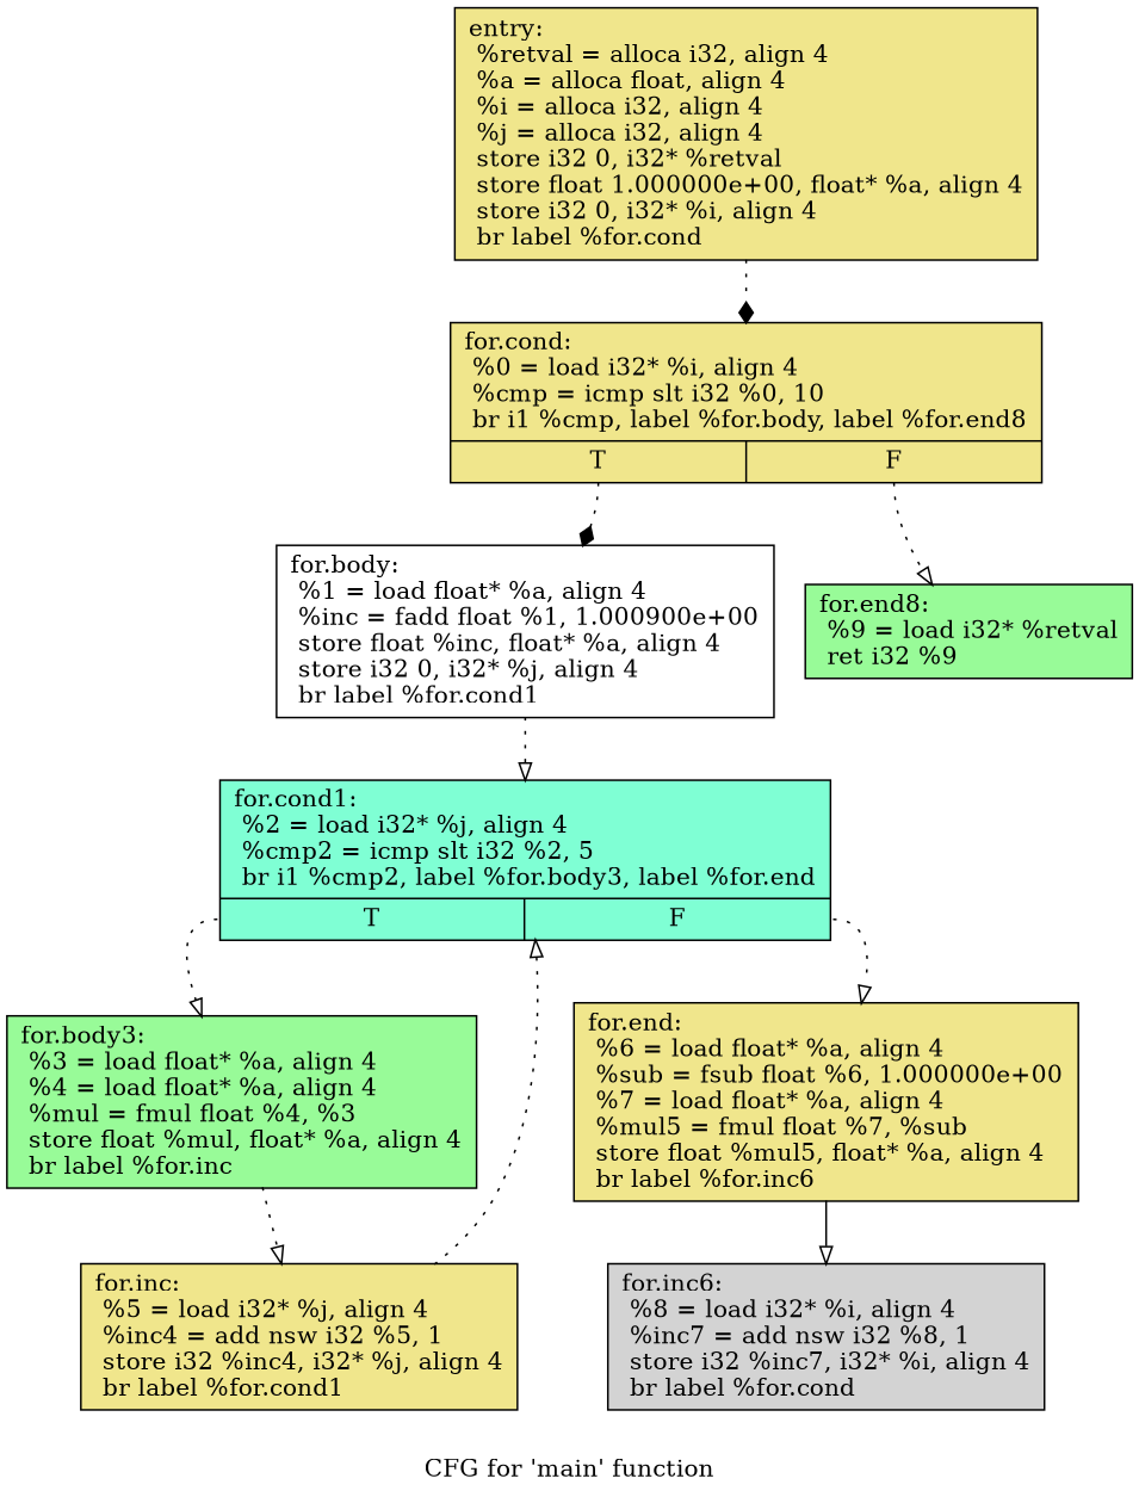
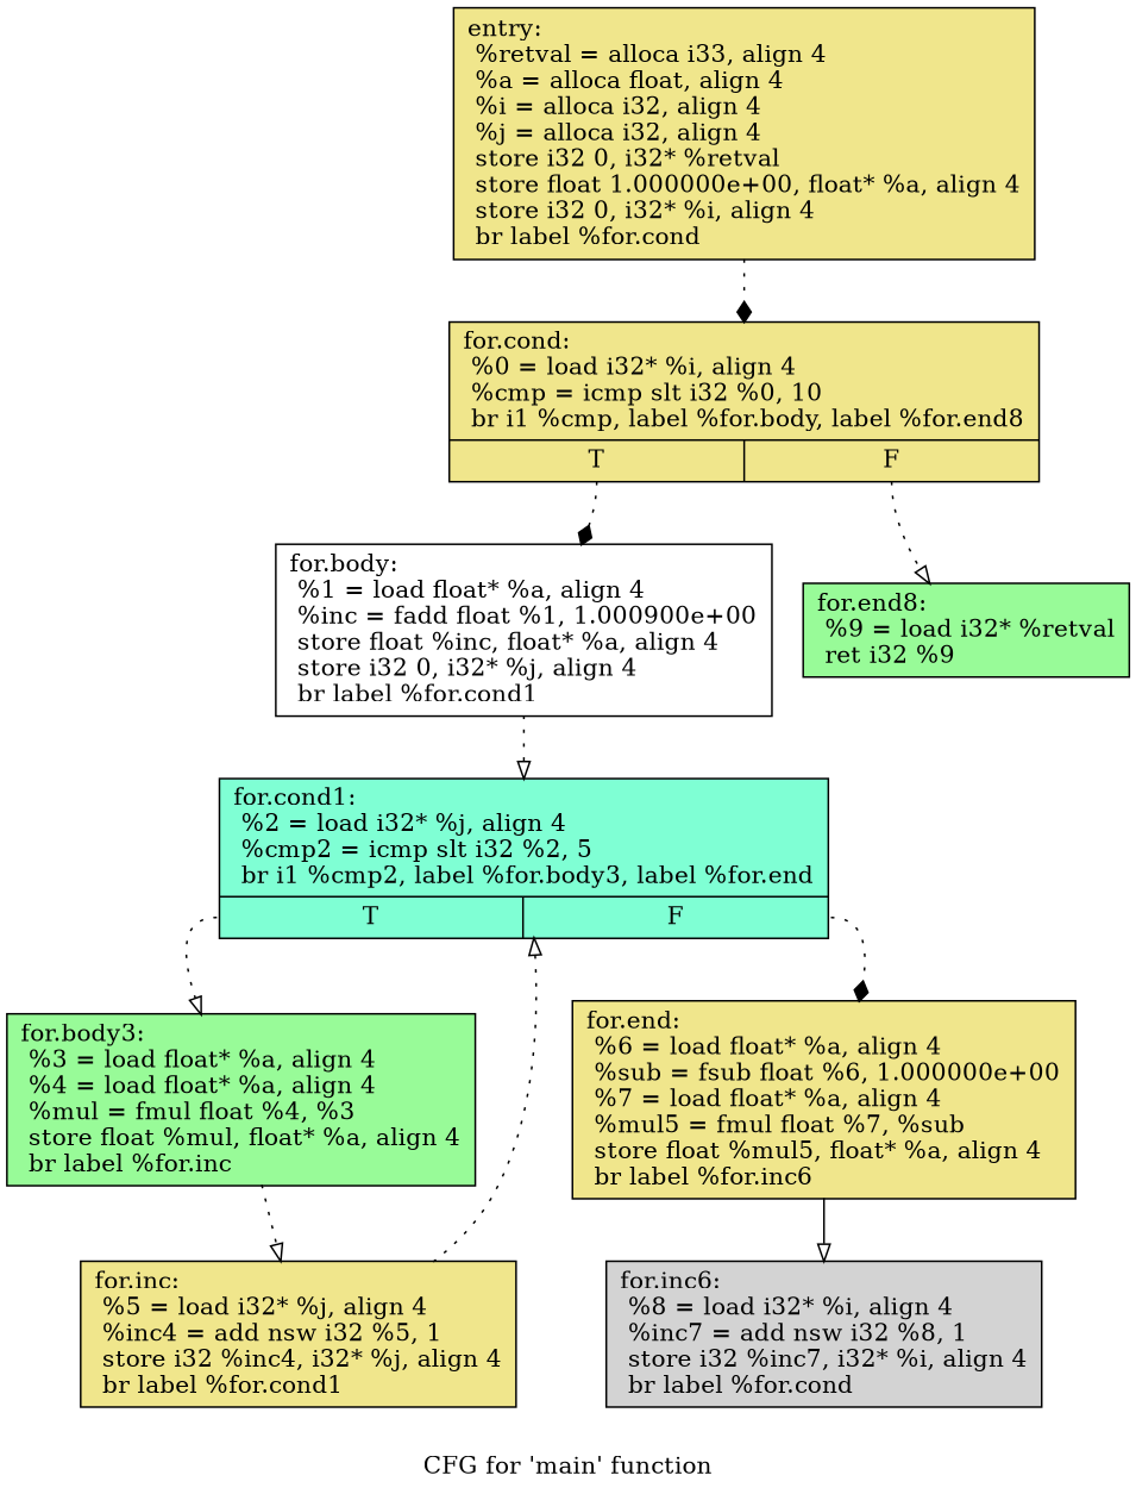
  digraph {
    label="CFG for 'main' function"
    node [fillcolor=khaki shape=record style=filled]
    edge [arrowhead=onormal style=dotted]
-   n1 [label="{entry:\l  %retval = alloca i32, align 4\l  %a = alloca float, align 4\l  %i = alloca i32, align 4\l  %j = alloca i32, align 4\l  store i32 0, i32* %retval\l  store float 1.000000e+00, float* %a, align 4\l  store i32 0, i32* %i, align 4\l  br label %for.cond\l}"]
+   n1 [label="{entry:\l  %retval = alloca i33, align 4\l  %a = alloca float, align 4\l  %i = alloca i32, align 4\l  %j = alloca i32, align 4\l  store i32 0, i32* %retval\l  store float 1.000000e+00, float* %a, align 4\l  store i32 0, i32* %i, align 4\l  br label %for.cond\l}"]
    n2 [label="{for.cond:                                         \l  %0 = load i32* %i, align 4\l  %cmp = icmp slt i32 %0, 10\l  br i1 %cmp, label %for.body, label %for.end8\l|{<s0>T|<s1>F}}"]
    n3 [fillcolor=white label="{for.body:                                         \l  %1 = load float* %a, align 4\l  %inc = fadd float %1, 1.000900e+00\l  store float %inc, float* %a, align 4\l  store i32 0, i32* %j, align 4\l  br label %for.cond1\l}"]
    n4 [fillcolor=palegreen label="{for.end8:                                         \l  %9 = load i32* %retval\l  ret i32 %9\l}"]
    n5 [fillcolor=aquamarine label="{for.cond1:                                        \l  %2 = load i32* %j, align 4\l  %cmp2 = icmp slt i32 %2, 5\l  br i1 %cmp2, label %for.body3, label %for.end\l|{<s0>T|<s1>F}}"]
    n6 [fillcolor=palegreen label="{for.body3:                                        \l  %3 = load float* %a, align 4\l  %4 = load float* %a, align 4\l  %mul = fmul float %4, %3\l  store float %mul, float* %a, align 4\l  br label %for.inc\l}"]
    n7 [label="{for.end:                                          \l  %6 = load float* %a, align 4\l  %sub = fsub float %6, 1.000000e+00\l  %7 = load float* %a, align 4\l  %mul5 = fmul float %7, %sub\l  store float %mul5, float* %a, align 4\l  br label %for.inc6\l}"]
    n8 [label="{for.inc:                                          \l  %5 = load i32* %j, align 4\l  %inc4 = add nsw i32 %5, 1\l  store i32 %inc4, i32* %j, align 4\l  br label %for.cond1\l}"]
    n9 [fillcolor=lightgrey label="{for.inc6:                                         \l  %8 = load i32* %i, align 4\l  %inc7 = add nsw i32 %8, 1\l  store i32 %inc7, i32* %i, align 4\l  br label %for.cond\l}"]
    n1 -> n2 [arrowhead=diamond]
    n2 -> n3 [arrowhead=diamond tailport=s0]
    n2 -> n4 [tailport=s1]
    n3 -> n5
    n5 -> n6 [tailport=s0]
-   n5 -> n7 [tailport=s1]
+   n5 -> n7 [arrowhead=diamond tailport=s1]
    n6 -> n8
    n7 -> n9 [style=solid]
    n8 -> n5
  }
